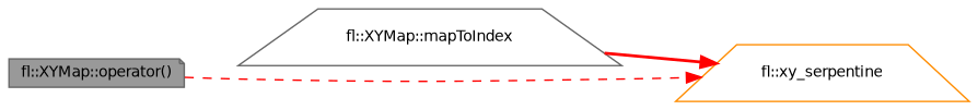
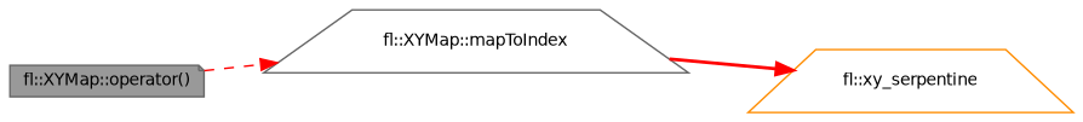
  digraph {
    rankdir=LR
    node [color=gray40 fillcolor=white fontname=Helvetica fontsize=10 shape=trapezium style=filled]
    edge [color=red fontname=Helvetica fontsize=10 labelfontname=Helvetica labelfontsize=10]
    n1 [fillcolor=grey60 fontcolor=black height=0.2 label="fl::XYMap::operator()" shape=note width=0.4]
    n2 [height=0.2 label="fl::XYMap::mapToIndex" width=0.4]
    n3 [color=darkorange height=0.2 label="fl::xy_serpentine" width=0.4]
-   n1 -> n3 [style=dashed]
+   n1 -> n2 [style=dashed]
    n2 -> n3 [style=bold]
  }
